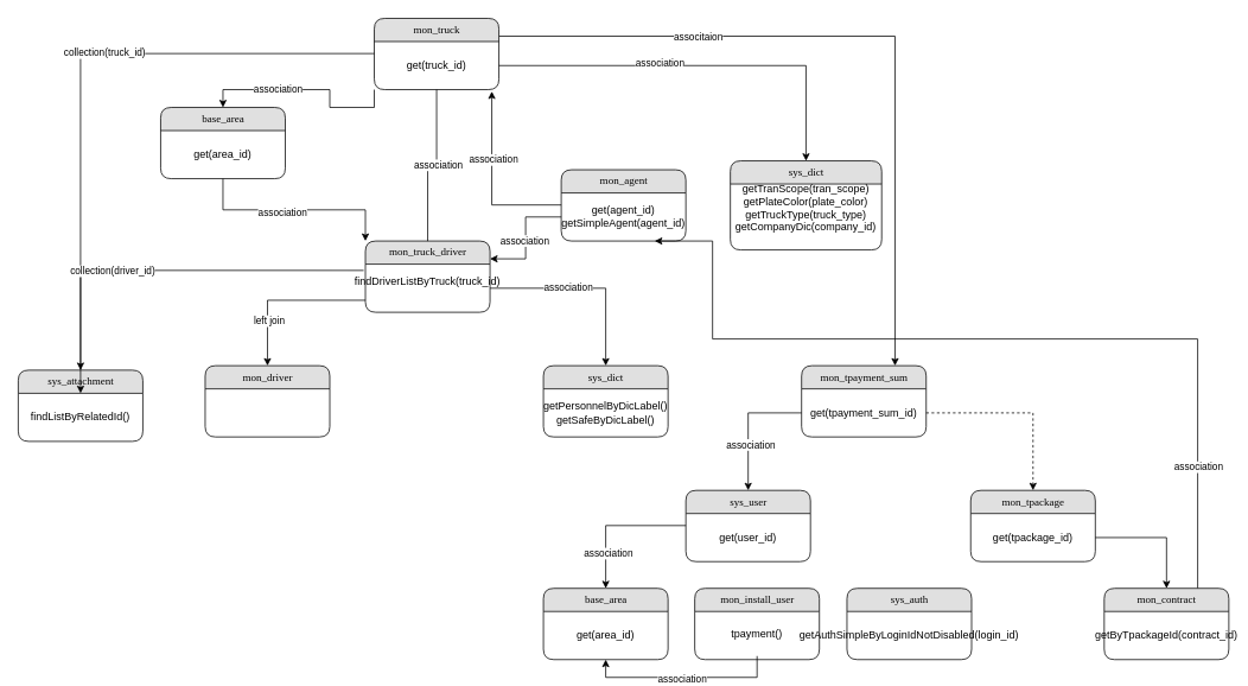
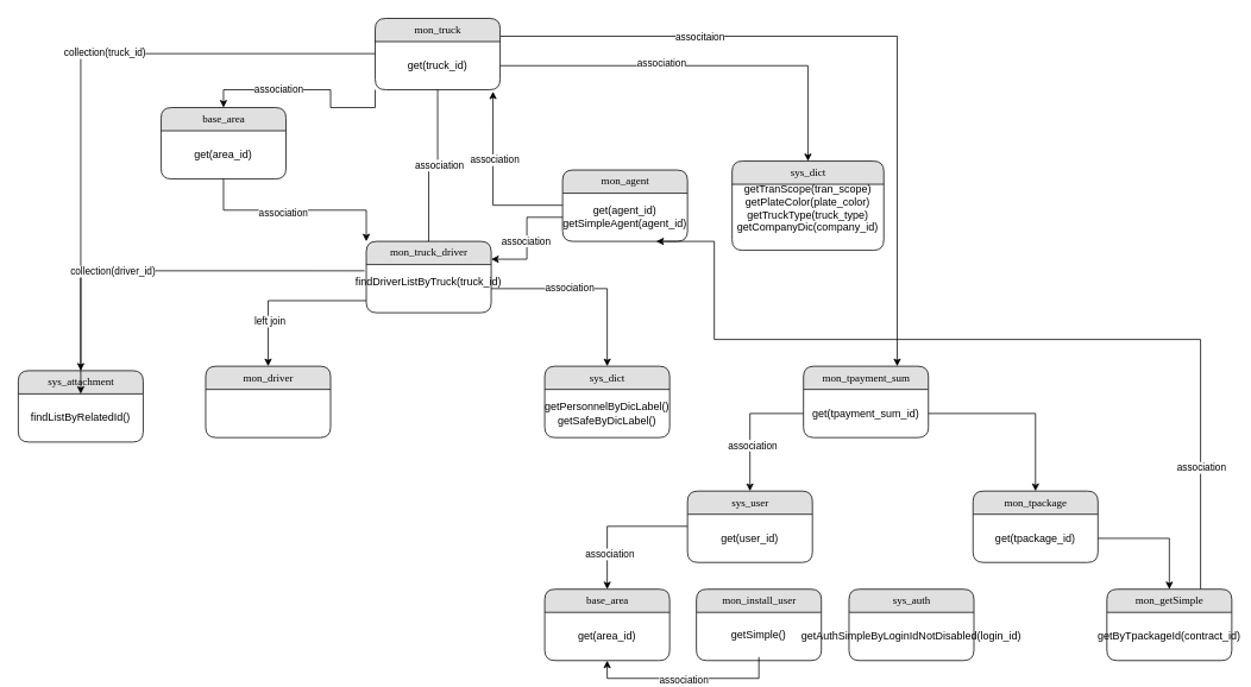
  <mxCell id="0" />
  <mxCell id="1" parent="0" />
  <mxCell id="2" style="edgeStyle=orthogonalEdgeStyle;rounded=0;orthogonalLoop=1;jettySize=auto;html=1;exitX=1;exitY=0.25;exitDx=0;exitDy=0;entryX=0.75;entryY=0;entryDx=0;entryDy=0;" edge="1" parent="1" source="4" target="40"><mxGeometry relative="1" as="geometry" /></mxCell>
  <mxCell id="3" value="associtaion" style="edgeLabel;html=1;align=center;verticalAlign=middle;resizable=0;points=[];" vertex="1" connectable="0" parent="2"><mxGeometry x="-0.453" relative="1" as="geometry"><mxPoint as="offset" /></mxGeometry></mxCell>
  <mxCell id="4" value="mon_truck" style="swimlane;html=1;fontStyle=0;childLayout=stackLayout;horizontal=1;startSize=26;fillColor=#e0e0e0;horizontalStack=0;resizeParent=1;resizeLast=0;collapsible=1;marginBottom=0;swimlaneFillColor=#ffffff;align=center;rounded=1;shadow=0;comic=0;labelBackgroundColor=none;strokeWidth=1;fontFamily=Verdana;fontSize=12" parent="1" vertex="1"><mxGeometry x="420" y="20" width="140" height="80" as="geometry" /></mxCell>
  <mxCell id="5" value="get(truck_id)" style="text;strokeColor=none;align=center;fillColor=none;html=1;verticalAlign=middle;whiteSpace=wrap;rounded=0;" vertex="1" parent="4"><mxGeometry y="26" width="140" height="54" as="geometry" /></mxCell>
  <mxCell id="6" value="sys_attachment" style="swimlane;html=1;fontStyle=0;childLayout=stackLayout;horizontal=1;startSize=26;fillColor=#e0e0e0;horizontalStack=0;resizeParent=1;resizeLast=0;collapsible=1;marginBottom=0;swimlaneFillColor=#ffffff;align=center;rounded=1;shadow=0;comic=0;labelBackgroundColor=none;strokeWidth=1;fontFamily=Verdana;fontSize=12" vertex="1" parent="1"><mxGeometry x="20" y="415" width="140" height="80" as="geometry" /></mxCell>
  <mxCell id="7" value="findListByRelatedId(&lt;span style=&quot;background-color: initial;&quot;&gt;)&lt;/span&gt;" style="text;strokeColor=none;align=center;fillColor=none;html=1;verticalAlign=middle;whiteSpace=wrap;rounded=0;" vertex="1" parent="6"><mxGeometry y="26" width="140" height="54" as="geometry" /></mxCell>
  <mxCell id="8" value="mon_truck_driver" style="swimlane;html=1;fontStyle=0;childLayout=stackLayout;horizontal=1;startSize=26;fillColor=#e0e0e0;horizontalStack=0;resizeParent=1;resizeLast=0;collapsible=1;marginBottom=0;swimlaneFillColor=#ffffff;align=center;rounded=1;shadow=0;comic=0;labelBackgroundColor=none;strokeWidth=1;fontFamily=Verdana;fontSize=12" vertex="1" parent="1"><mxGeometry x="410" y="270" width="140" height="80" as="geometry" /></mxCell>
  <mxCell id="9" value="findDriverListByTruck(truck_id&lt;span style=&quot;background-color: initial;&quot;&gt;)&lt;br&gt;&lt;br&gt;&lt;/span&gt;" style="text;strokeColor=none;align=center;fillColor=none;html=1;verticalAlign=middle;whiteSpace=wrap;rounded=0;" vertex="1" parent="8"><mxGeometry y="26" width="140" height="54" as="geometry" /></mxCell>
  <mxCell id="10" value="mon_driver" style="swimlane;html=1;fontStyle=0;childLayout=stackLayout;horizontal=1;startSize=26;fillColor=#e0e0e0;horizontalStack=0;resizeParent=1;resizeLast=0;collapsible=1;marginBottom=0;swimlaneFillColor=#ffffff;align=center;rounded=1;shadow=0;comic=0;labelBackgroundColor=none;strokeWidth=1;fontFamily=Verdana;fontSize=12" vertex="1" parent="1"><mxGeometry x="230" y="410" width="140" height="80" as="geometry" /></mxCell>
  <mxCell id="11" value="&lt;span style=&quot;background-color: initial;&quot;&gt;&lt;br&gt;&lt;/span&gt;" style="text;strokeColor=none;align=center;fillColor=none;html=1;verticalAlign=middle;whiteSpace=wrap;rounded=0;" vertex="1" parent="10"><mxGeometry y="26" width="140" height="54" as="geometry" /></mxCell>
  <mxCell id="12" style="edgeStyle=orthogonalEdgeStyle;rounded=0;orthogonalLoop=1;jettySize=auto;html=1;exitX=0;exitY=0.25;exitDx=0;exitDy=0;entryX=0.5;entryY=0;entryDx=0;entryDy=0;" edge="1" parent="1" source="5" target="6"><mxGeometry relative="1" as="geometry" /></mxCell>
  <mxCell id="13" value="collection(truck_id)" style="edgeLabel;html=1;align=center;verticalAlign=middle;resizable=0;points=[];" vertex="1" connectable="0" parent="12"><mxGeometry x="-0.113" y="-1" relative="1" as="geometry"><mxPoint as="offset" /></mxGeometry></mxCell>
  <mxCell id="14" style="edgeStyle=orthogonalEdgeStyle;rounded=0;orthogonalLoop=1;jettySize=auto;html=1;exitX=-0.014;exitY=0.13;exitDx=0;exitDy=0;exitPerimeter=0;" edge="1" parent="1" source="9" target="7"><mxGeometry relative="1" as="geometry" /></mxCell>
  <mxCell id="15" value="collection(driver_id)" style="edgeLabel;html=1;align=center;verticalAlign=middle;resizable=0;points=[];" vertex="1" connectable="0" parent="14"><mxGeometry x="0.327" y="-1" relative="1" as="geometry"><mxPoint x="20" y="1" as="offset" /></mxGeometry></mxCell>
  <mxCell id="16" style="edgeStyle=orthogonalEdgeStyle;rounded=0;orthogonalLoop=1;jettySize=auto;html=1;exitX=0.5;exitY=0;exitDx=0;exitDy=0;entryX=0.5;entryY=1;entryDx=0;entryDy=0;endArrow=none;" edge="1" parent="1" source="8" target="5"><mxGeometry relative="1" as="geometry" /></mxCell>
  <mxCell id="17" value="association" style="edgeLabel;html=1;align=center;verticalAlign=middle;resizable=0;points=[];" vertex="1" connectable="0" parent="16"><mxGeometry x="0.068" y="-1" relative="1" as="geometry"><mxPoint as="offset" /></mxGeometry></mxCell>
  <mxCell id="18" value="sys_dict" style="swimlane;html=1;fontStyle=0;childLayout=stackLayout;horizontal=1;startSize=26;fillColor=#e0e0e0;horizontalStack=0;resizeParent=1;resizeLast=0;collapsible=1;marginBottom=0;swimlaneFillColor=#ffffff;align=center;rounded=1;shadow=0;comic=0;labelBackgroundColor=none;strokeWidth=1;fontFamily=Verdana;fontSize=12" vertex="1" parent="1"><mxGeometry x="610" y="410" width="140" height="80" as="geometry" /></mxCell>
  <mxCell id="19" value="&lt;span style=&quot;background-color: initial;&quot;&gt;getPersonnelByDicLabel()&lt;br&gt;getSafeByDicLabel()&lt;br&gt;&lt;/span&gt;" style="text;strokeColor=none;align=center;fillColor=none;html=1;verticalAlign=middle;whiteSpace=wrap;rounded=0;" vertex="1" parent="18"><mxGeometry y="26" width="140" height="54" as="geometry" /></mxCell>
  <mxCell id="20" style="edgeStyle=orthogonalEdgeStyle;rounded=0;orthogonalLoop=1;jettySize=auto;html=1;exitX=1;exitY=0.5;exitDx=0;exitDy=0;entryX=0.5;entryY=0;entryDx=0;entryDy=0;" edge="1" parent="1" source="9" target="18"><mxGeometry relative="1" as="geometry" /></mxCell>
  <mxCell id="21" value="association" style="edgeLabel;html=1;align=center;verticalAlign=middle;resizable=0;points=[];" vertex="1" connectable="0" parent="20"><mxGeometry x="-0.194" y="1" relative="1" as="geometry"><mxPoint as="offset" /></mxGeometry></mxCell>
  <mxCell id="22" value="sys_dict" style="swimlane;html=1;fontStyle=0;childLayout=stackLayout;horizontal=1;startSize=26;fillColor=#e0e0e0;horizontalStack=0;resizeParent=1;resizeLast=0;collapsible=1;marginBottom=0;swimlaneFillColor=#ffffff;align=center;rounded=1;shadow=0;comic=0;labelBackgroundColor=none;strokeWidth=1;fontFamily=Verdana;fontSize=12" vertex="1" parent="1"><mxGeometry x="820" y="180" width="170" height="100" as="geometry" /></mxCell>
  <mxCell id="23" value="&lt;span style=&quot;background-color: initial;&quot;&gt;getTranScope(tran_scope)&lt;br&gt;&lt;div&gt;getPlateColor(plate_color)&lt;/div&gt;&lt;div&gt;getTruckType(truck_type)&lt;/div&gt;&lt;div&gt;getCompanyDic(company_id)&lt;/div&gt;&lt;/span&gt;" style="text;strokeColor=none;align=center;fillColor=none;html=1;verticalAlign=middle;whiteSpace=wrap;rounded=0;" vertex="1" parent="22"><mxGeometry y="26" width="170" height="54" as="geometry" /></mxCell>
  <mxCell id="24" style="edgeStyle=orthogonalEdgeStyle;rounded=0;orthogonalLoop=1;jettySize=auto;html=1;exitX=1;exitY=0.5;exitDx=0;exitDy=0;entryX=0.5;entryY=0;entryDx=0;entryDy=0;" edge="1" parent="1" source="5" target="22"><mxGeometry relative="1" as="geometry" /></mxCell>
  <mxCell id="25" value="association" style="edgeLabel;html=1;align=center;verticalAlign=middle;resizable=0;points=[];" vertex="1" connectable="0" parent="24"><mxGeometry x="-0.205" y="3" relative="1" as="geometry"><mxPoint as="offset" /></mxGeometry></mxCell>
  <mxCell id="26" value="mon_agent" style="swimlane;html=1;fontStyle=0;childLayout=stackLayout;horizontal=1;startSize=26;fillColor=#e0e0e0;horizontalStack=0;resizeParent=1;resizeLast=0;collapsible=1;marginBottom=0;swimlaneFillColor=#ffffff;align=center;rounded=1;shadow=0;comic=0;labelBackgroundColor=none;strokeWidth=1;fontFamily=Verdana;fontSize=12" vertex="1" parent="1"><mxGeometry x="630" y="190" width="140" height="80" as="geometry" /></mxCell>
  <mxCell id="27" value="&lt;span style=&quot;background-color: initial;&quot;&gt;get(agent_id)&lt;br&gt;getSimpleAgent(agent_id)&lt;br&gt;&lt;/span&gt;" style="text;strokeColor=none;align=center;fillColor=none;html=1;verticalAlign=middle;whiteSpace=wrap;rounded=0;" vertex="1" parent="26"><mxGeometry y="26" width="140" height="54" as="geometry" /></mxCell>
  <mxCell id="28" style="edgeStyle=orthogonalEdgeStyle;rounded=0;orthogonalLoop=1;jettySize=auto;html=1;exitX=0;exitY=0.25;exitDx=0;exitDy=0;entryX=0.943;entryY=1.037;entryDx=0;entryDy=0;entryPerimeter=0;" edge="1" parent="1" source="27" target="5"><mxGeometry relative="1" as="geometry" /></mxCell>
  <mxCell id="29" value="association" style="edgeLabel;html=1;align=center;verticalAlign=middle;resizable=0;points=[];" vertex="1" connectable="0" parent="28"><mxGeometry x="0.251" y="-1" relative="1" as="geometry"><mxPoint as="offset" /></mxGeometry></mxCell>
  <mxCell id="30" style="edgeStyle=orthogonalEdgeStyle;rounded=0;orthogonalLoop=1;jettySize=auto;html=1;exitX=0;exitY=0.5;exitDx=0;exitDy=0;entryX=1;entryY=0.25;entryDx=0;entryDy=0;" edge="1" parent="1" source="27" target="8"><mxGeometry relative="1" as="geometry" /></mxCell>
  <mxCell id="31" value="association" style="edgeLabel;html=1;align=center;verticalAlign=middle;resizable=0;points=[];" vertex="1" connectable="0" parent="30"><mxGeometry x="0.039" y="-2" relative="1" as="geometry"><mxPoint as="offset" /></mxGeometry></mxCell>
  <mxCell id="32" value="base_area" style="swimlane;html=1;fontStyle=0;childLayout=stackLayout;horizontal=1;startSize=26;fillColor=#e0e0e0;horizontalStack=0;resizeParent=1;resizeLast=0;collapsible=1;marginBottom=0;swimlaneFillColor=#ffffff;align=center;rounded=1;shadow=0;comic=0;labelBackgroundColor=none;strokeWidth=1;fontFamily=Verdana;fontSize=12" vertex="1" parent="1"><mxGeometry x="180" y="120" width="140" height="80" as="geometry" /></mxCell>
  <mxCell id="33" value="&lt;span style=&quot;background-color: initial;&quot;&gt;get(area_id)&lt;br&gt;&lt;/span&gt;" style="text;strokeColor=none;align=center;fillColor=none;html=1;verticalAlign=middle;whiteSpace=wrap;rounded=0;" vertex="1" parent="32"><mxGeometry y="26" width="140" height="54" as="geometry" /></mxCell>
  <mxCell id="34" style="edgeStyle=orthogonalEdgeStyle;rounded=0;orthogonalLoop=1;jettySize=auto;html=1;exitX=0;exitY=0.75;exitDx=0;exitDy=0;entryX=0.5;entryY=0;entryDx=0;entryDy=0;" edge="1" parent="1" source="9" target="10"><mxGeometry relative="1" as="geometry" /></mxCell>
  <mxCell id="35" value="left join" style="edgeLabel;html=1;align=center;verticalAlign=middle;resizable=0;points=[];" vertex="1" connectable="0" parent="34"><mxGeometry x="0.444" y="1" relative="1" as="geometry"><mxPoint y="1" as="offset" /></mxGeometry></mxCell>
  <mxCell id="36" style="edgeStyle=orthogonalEdgeStyle;rounded=0;orthogonalLoop=1;jettySize=auto;html=1;exitX=0.5;exitY=1;exitDx=0;exitDy=0;entryX=0;entryY=0;entryDx=0;entryDy=0;" edge="1" parent="1" source="33" target="8"><mxGeometry relative="1" as="geometry" /></mxCell>
  <mxCell id="37" value="association" style="edgeLabel;html=1;align=center;verticalAlign=middle;resizable=0;points=[];" vertex="1" connectable="0" parent="36"><mxGeometry x="-0.122" y="-3" relative="1" as="geometry"><mxPoint as="offset" /></mxGeometry></mxCell>
  <mxCell id="38" style="edgeStyle=orthogonalEdgeStyle;rounded=0;orthogonalLoop=1;jettySize=auto;html=1;exitX=0;exitY=1;exitDx=0;exitDy=0;entryX=0.5;entryY=0;entryDx=0;entryDy=0;" edge="1" parent="1" source="5" target="32"><mxGeometry relative="1" as="geometry" /></mxCell>
  <mxCell id="39" value="association" style="edgeLabel;html=1;align=center;verticalAlign=middle;resizable=0;points=[];" vertex="1" connectable="0" parent="38"><mxGeometry x="0.296" y="-1" relative="1" as="geometry"><mxPoint as="offset" /></mxGeometry></mxCell>
  <mxCell id="40" value="mon_tpayment_sum" style="swimlane;html=1;fontStyle=0;childLayout=stackLayout;horizontal=1;startSize=26;fillColor=#e0e0e0;horizontalStack=0;resizeParent=1;resizeLast=0;collapsible=1;marginBottom=0;swimlaneFillColor=#ffffff;align=center;rounded=1;shadow=0;comic=0;labelBackgroundColor=none;strokeWidth=1;fontFamily=Verdana;fontSize=12" vertex="1" parent="1"><mxGeometry x="900" y="410" width="140" height="80" as="geometry" /></mxCell>
  <mxCell id="41" value="&lt;span style=&quot;background-color: initial;&quot;&gt;get(tpayment_sum_id)&lt;br&gt;&lt;/span&gt;" style="text;strokeColor=none;align=center;fillColor=none;html=1;verticalAlign=middle;whiteSpace=wrap;rounded=0;" vertex="1" parent="40"><mxGeometry y="26" width="140" height="54" as="geometry" /></mxCell>
  <mxCell id="42" value="sys_user" style="swimlane;html=1;fontStyle=0;childLayout=stackLayout;horizontal=1;startSize=26;fillColor=#e0e0e0;horizontalStack=0;resizeParent=1;resizeLast=0;collapsible=1;marginBottom=0;swimlaneFillColor=#ffffff;align=center;rounded=1;shadow=0;comic=0;labelBackgroundColor=none;strokeWidth=1;fontFamily=Verdana;fontSize=12" vertex="1" parent="1"><mxGeometry x="770" y="550" width="140" height="80" as="geometry" /></mxCell>
  <mxCell id="43" value="&lt;span style=&quot;background-color: initial;&quot;&gt;get(user_id)&lt;br&gt;&lt;/span&gt;" style="text;strokeColor=none;align=center;fillColor=none;html=1;verticalAlign=middle;whiteSpace=wrap;rounded=0;" vertex="1" parent="42"><mxGeometry y="26" width="140" height="54" as="geometry" /></mxCell>
  <mxCell id="44" value="base_area" style="swimlane;html=1;fontStyle=0;childLayout=stackLayout;horizontal=1;startSize=26;fillColor=#e0e0e0;horizontalStack=0;resizeParent=1;resizeLast=0;collapsible=1;marginBottom=0;swimlaneFillColor=#ffffff;align=center;rounded=1;shadow=0;comic=0;labelBackgroundColor=none;strokeWidth=1;fontFamily=Verdana;fontSize=12" vertex="1" parent="1"><mxGeometry x="610" y="660" width="140" height="80" as="geometry" /></mxCell>
  <mxCell id="45" value="&lt;span style=&quot;background-color: initial;&quot;&gt;get(area_id)&lt;br&gt;&lt;/span&gt;" style="text;strokeColor=none;align=center;fillColor=none;html=1;verticalAlign=middle;whiteSpace=wrap;rounded=0;" vertex="1" parent="44"><mxGeometry y="26" width="140" height="54" as="geometry" /></mxCell>
  <mxCell id="46" value="mon_install_user" style="swimlane;html=1;fontStyle=0;childLayout=stackLayout;horizontal=1;startSize=26;fillColor=#e0e0e0;horizontalStack=0;resizeParent=1;resizeLast=0;collapsible=1;marginBottom=0;swimlaneFillColor=#ffffff;align=center;rounded=1;shadow=0;comic=0;labelBackgroundColor=none;strokeWidth=1;fontFamily=Verdana;fontSize=12" vertex="1" parent="1"><mxGeometry x="780" y="660" width="140" height="80" as="geometry" /></mxCell>
- <mxCell id="47" value="&lt;span style=&quot;background-color: initial;&quot;&gt;tpayment()&lt;br&gt;&lt;/span&gt;" style="text;strokeColor=none;align=center;fillColor=none;html=1;verticalAlign=middle;whiteSpace=wrap;rounded=0;" vertex="1" parent="46"><mxGeometry y="26" width="140" height="50" as="geometry" /></mxCell>
+ <mxCell id="47" value="&lt;span style=&quot;background-color: initial;&quot;&gt;getSimple()&lt;br&gt;&lt;/span&gt;" style="text;strokeColor=none;align=center;fillColor=none;html=1;verticalAlign=middle;whiteSpace=wrap;rounded=0;" vertex="1" parent="46"><mxGeometry y="26" width="140" height="50" as="geometry" /></mxCell>
  <mxCell id="48" style="edgeStyle=orthogonalEdgeStyle;rounded=0;orthogonalLoop=1;jettySize=auto;html=1;exitX=0.5;exitY=1;exitDx=0;exitDy=0;entryX=0.5;entryY=1;entryDx=0;entryDy=0;" edge="1" parent="1" source="47" target="45"><mxGeometry relative="1" as="geometry" /></mxCell>
  <mxCell id="49" value="association" style="edgeLabel;html=1;align=center;verticalAlign=middle;resizable=0;points=[];" vertex="1" connectable="0" parent="48"><mxGeometry x="0.019" y="1" relative="1" as="geometry"><mxPoint as="offset" /></mxGeometry></mxCell>
  <mxCell id="50" style="edgeStyle=orthogonalEdgeStyle;rounded=0;orthogonalLoop=1;jettySize=auto;html=1;exitX=0;exitY=0.25;exitDx=0;exitDy=0;entryX=0.5;entryY=0;entryDx=0;entryDy=0;" edge="1" parent="1" source="43" target="44"><mxGeometry relative="1" as="geometry" /></mxCell>
  <mxCell id="51" value="association" style="edgeLabel;html=1;align=center;verticalAlign=middle;resizable=0;points=[];" vertex="1" connectable="0" parent="50"><mxGeometry x="0.502" y="2" relative="1" as="geometry"><mxPoint as="offset" /></mxGeometry></mxCell>
  <mxCell id="52" value="sys_auth" style="swimlane;html=1;fontStyle=0;childLayout=stackLayout;horizontal=1;startSize=26;fillColor=#e0e0e0;horizontalStack=0;resizeParent=1;resizeLast=0;collapsible=1;marginBottom=0;swimlaneFillColor=#ffffff;align=center;rounded=1;shadow=0;comic=0;labelBackgroundColor=none;strokeWidth=1;fontFamily=Verdana;fontSize=12" vertex="1" parent="1"><mxGeometry x="951" y="660" width="140" height="80" as="geometry" /></mxCell>
  <mxCell id="53" value="&lt;span style=&quot;background-color: initial;&quot;&gt;getAuthSimpleByLoginIdNotDisabled(login_id)&lt;br&gt;&lt;/span&gt;" style="text;strokeColor=none;align=center;fillColor=none;html=1;verticalAlign=middle;whiteSpace=wrap;rounded=0;" vertex="1" parent="52"><mxGeometry y="26" width="140" height="54" as="geometry" /></mxCell>
  <mxCell id="54" style="edgeStyle=orthogonalEdgeStyle;rounded=0;orthogonalLoop=1;jettySize=auto;html=1;exitX=0;exitY=0.5;exitDx=0;exitDy=0;entryX=0.5;entryY=0;entryDx=0;entryDy=0;" edge="1" parent="1" source="41" target="42"><mxGeometry relative="1" as="geometry" /></mxCell>
  <mxCell id="55" value="association" style="edgeLabel;html=1;align=center;verticalAlign=middle;resizable=0;points=[];" vertex="1" connectable="0" parent="54"><mxGeometry x="0.292" y="2" relative="1" as="geometry"><mxPoint as="offset" /></mxGeometry></mxCell>
  <mxCell id="56" value="mon_tpackage" style="swimlane;html=1;fontStyle=0;childLayout=stackLayout;horizontal=1;startSize=26;fillColor=#e0e0e0;horizontalStack=0;resizeParent=1;resizeLast=0;collapsible=1;marginBottom=0;swimlaneFillColor=#ffffff;align=center;rounded=1;shadow=0;comic=0;labelBackgroundColor=none;strokeWidth=1;fontFamily=Verdana;fontSize=12" vertex="1" parent="1"><mxGeometry x="1090" y="550" width="140" height="80" as="geometry" /></mxCell>
  <mxCell id="57" value="&lt;span style=&quot;background-color: initial;&quot;&gt;get(tpackage_id)&lt;br&gt;&lt;/span&gt;" style="text;strokeColor=none;align=center;fillColor=none;html=1;verticalAlign=middle;whiteSpace=wrap;rounded=0;" vertex="1" parent="56"><mxGeometry y="26" width="140" height="54" as="geometry" /></mxCell>
  <mxCell id="58" style="edgeStyle=orthogonalEdgeStyle;rounded=0;orthogonalLoop=1;jettySize=auto;html=1;exitX=0.75;exitY=0;exitDx=0;exitDy=0;entryX=0.75;entryY=1;entryDx=0;entryDy=0;" edge="1" parent="1" source="60" target="27"><mxGeometry relative="1" as="geometry"><Array as="points"><mxPoint x="1345" y="380" /><mxPoint x="800" y="380" /><mxPoint x="800" y="270" /></Array></mxGeometry></mxCell>
  <mxCell id="59" value="association" style="edgeLabel;html=1;align=center;verticalAlign=middle;resizable=0;points=[];" vertex="1" connectable="0" parent="58"><mxGeometry x="-0.726" relative="1" as="geometry"><mxPoint as="offset" /></mxGeometry></mxCell>
- <mxCell id="60" value="mon_contract" style="swimlane;html=1;fontStyle=0;childLayout=stackLayout;horizontal=1;startSize=26;fillColor=#e0e0e0;horizontalStack=0;resizeParent=1;resizeLast=0;collapsible=1;marginBottom=0;swimlaneFillColor=#ffffff;align=center;rounded=1;shadow=0;comic=0;labelBackgroundColor=none;strokeWidth=1;fontFamily=Verdana;fontSize=12" vertex="1" parent="1"><mxGeometry x="1240" y="660" width="140" height="80" as="geometry" /></mxCell>
+ <mxCell id="60" value="mon_getSimple" style="swimlane;html=1;fontStyle=0;childLayout=stackLayout;horizontal=1;startSize=26;fillColor=#e0e0e0;horizontalStack=0;resizeParent=1;resizeLast=0;collapsible=1;marginBottom=0;swimlaneFillColor=#ffffff;align=center;rounded=1;shadow=0;comic=0;labelBackgroundColor=none;strokeWidth=1;fontFamily=Verdana;fontSize=12" vertex="1" parent="1"><mxGeometry x="1240" y="660" width="140" height="80" as="geometry" /></mxCell>
  <mxCell id="61" value="&lt;span style=&quot;background-color: initial;&quot;&gt;getByTpackageId(contract_id)&lt;br&gt;&lt;/span&gt;" style="text;strokeColor=none;align=center;fillColor=none;html=1;verticalAlign=middle;whiteSpace=wrap;rounded=0;" vertex="1" parent="60"><mxGeometry y="26" width="140" height="54" as="geometry" /></mxCell>
- <mxCell id="62" style="edgeStyle=orthogonalEdgeStyle;rounded=0;orthogonalLoop=1;jettySize=auto;html=1;exitX=1;exitY=0.5;exitDx=0;exitDy=0;dashed=1;" edge="1" parent="1" source="41" target="56"><mxGeometry relative="1" as="geometry" /></mxCell>
+ <mxCell id="62" style="edgeStyle=orthogonalEdgeStyle;rounded=0;orthogonalLoop=1;jettySize=auto;html=1;exitX=1;exitY=0.5;exitDx=0;exitDy=0;" edge="1" parent="1" source="41" target="56"><mxGeometry relative="1" as="geometry" /></mxCell>
  <mxCell id="63" style="edgeStyle=orthogonalEdgeStyle;rounded=0;orthogonalLoop=1;jettySize=auto;html=1;exitX=1;exitY=0.5;exitDx=0;exitDy=0;entryX=0.5;entryY=0;entryDx=0;entryDy=0;" edge="1" parent="1" source="57" target="60"><mxGeometry relative="1" as="geometry" /></mxCell>
